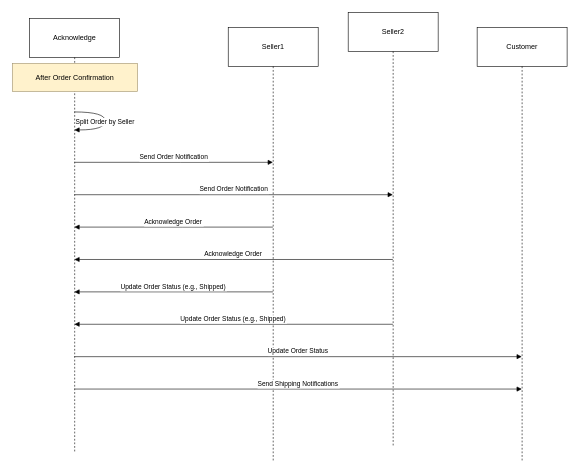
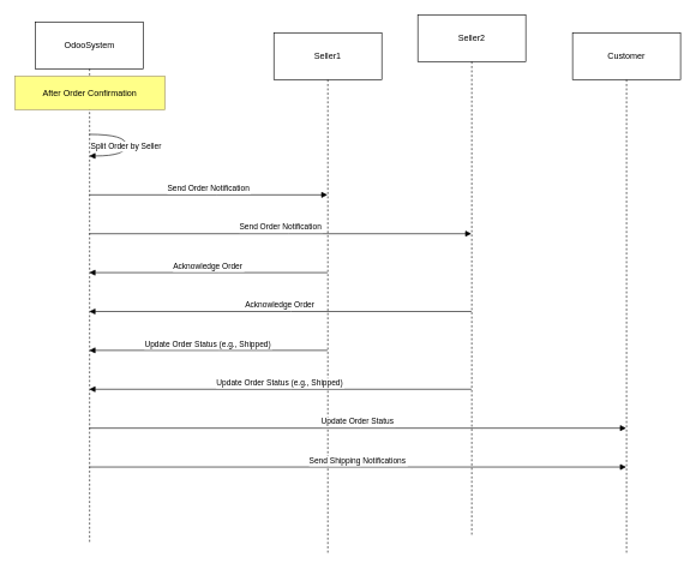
  <mxCell id="0" />
  <mxCell id="1" parent="0" />
- <mxCell id="2" value="Acknowledge" style="shape=umlLifeline;perimeter=lifelinePerimeter;whiteSpace=wrap;container=1;dropTarget=0;collapsible=0;recursiveResize=0;outlineConnect=0;portConstraint=eastwest;newEdgeStyle={&quot;edgeStyle&quot;:&quot;elbowEdgeStyle&quot;,&quot;elbow&quot;:&quot;vertical&quot;,&quot;curved&quot;:0,&quot;rounded&quot;:0};size=65;" vertex="1" parent="1"><mxGeometry x="49" y="30" width="150" height="723" as="geometry" /></mxCell>
+ <mxCell id="2" value="OdooSystem" style="shape=umlLifeline;perimeter=lifelinePerimeter;whiteSpace=wrap;container=1;dropTarget=0;collapsible=0;recursiveResize=0;outlineConnect=0;portConstraint=eastwest;newEdgeStyle={&quot;edgeStyle&quot;:&quot;elbowEdgeStyle&quot;,&quot;elbow&quot;:&quot;vertical&quot;,&quot;curved&quot;:0,&quot;rounded&quot;:0};size=65;" vertex="1" parent="1"><mxGeometry x="49" y="30" width="150" height="723" as="geometry" /></mxCell>
  <mxCell id="3" value="Seller1" style="shape=umlLifeline;perimeter=lifelinePerimeter;whiteSpace=wrap;container=1;dropTarget=0;collapsible=0;recursiveResize=0;outlineConnect=0;portConstraint=eastwest;newEdgeStyle={&quot;edgeStyle&quot;:&quot;elbowEdgeStyle&quot;,&quot;elbow&quot;:&quot;vertical&quot;,&quot;curved&quot;:0,&quot;rounded&quot;:0};size=65;" vertex="1" parent="1"><mxGeometry x="380" y="45" width="150" height="723" as="geometry" /></mxCell>
  <mxCell id="4" value="Seller2" style="shape=umlLifeline;perimeter=lifelinePerimeter;whiteSpace=wrap;container=1;dropTarget=0;collapsible=0;recursiveResize=0;outlineConnect=0;portConstraint=eastwest;newEdgeStyle={&quot;edgeStyle&quot;:&quot;elbowEdgeStyle&quot;,&quot;elbow&quot;:&quot;vertical&quot;,&quot;curved&quot;:0,&quot;rounded&quot;:0};size=65;" vertex="1" parent="1"><mxGeometry x="580" y="20" width="150" height="723" as="geometry" /></mxCell>
  <mxCell id="5" value="Customer" style="shape=umlLifeline;perimeter=lifelinePerimeter;whiteSpace=wrap;container=1;dropTarget=0;collapsible=0;recursiveResize=0;outlineConnect=0;portConstraint=eastwest;newEdgeStyle={&quot;edgeStyle&quot;:&quot;elbowEdgeStyle&quot;,&quot;elbow&quot;:&quot;vertical&quot;,&quot;curved&quot;:0,&quot;rounded&quot;:0};size=65;" vertex="1" parent="1"><mxGeometry x="795" y="45" width="150" height="723" as="geometry" /></mxCell>
  <mxCell id="6" value="Split Order by Seller" style="curved=1;endArrow=block;rounded=0;" edge="1" parent="1" source="2" target="2"><mxGeometry relative="1" as="geometry"><Array as="points"><mxPoint x="175" y="186" /><mxPoint x="175" y="216" /></Array></mxGeometry></mxCell>
  <mxCell id="7" value="Send Order Notification" style="verticalAlign=bottom;edgeStyle=elbowEdgeStyle;elbow=vertical;curved=0;rounded=0;endArrow=block;" edge="1" parent="1" source="2" target="3"><mxGeometry relative="1" as="geometry"><Array as="points"><mxPoint x="301" y="270" /></Array></mxGeometry></mxCell>
  <mxCell id="8" value="Send Order Notification" style="verticalAlign=bottom;edgeStyle=elbowEdgeStyle;elbow=vertical;curved=0;rounded=0;endArrow=block;" edge="1" parent="1" source="2" target="4"><mxGeometry relative="1" as="geometry"><Array as="points"><mxPoint x="401" y="324" /></Array></mxGeometry></mxCell>
  <mxCell id="9" value="Acknowledge Order" style="verticalAlign=bottom;edgeStyle=elbowEdgeStyle;elbow=vertical;curved=0;rounded=0;endArrow=block;" edge="1" parent="1" source="3" target="2"><mxGeometry relative="1" as="geometry"><Array as="points"><mxPoint x="304" y="378" /></Array></mxGeometry></mxCell>
  <mxCell id="10" value="Acknowledge Order" style="verticalAlign=bottom;edgeStyle=elbowEdgeStyle;elbow=vertical;curved=0;rounded=0;endArrow=block;" edge="1" parent="1" source="4" target="2"><mxGeometry relative="1" as="geometry"><Array as="points"><mxPoint x="404" y="432" /></Array></mxGeometry></mxCell>
  <mxCell id="11" value="Update Order Status (e.g., Shipped)" style="verticalAlign=bottom;edgeStyle=elbowEdgeStyle;elbow=vertical;curved=0;rounded=0;endArrow=block;" edge="1" parent="1" source="3" target="2"><mxGeometry relative="1" as="geometry"><Array as="points"><mxPoint x="304" y="486" /></Array></mxGeometry></mxCell>
  <mxCell id="12" value="Update Order Status (e.g., Shipped)" style="verticalAlign=bottom;edgeStyle=elbowEdgeStyle;elbow=vertical;curved=0;rounded=0;endArrow=block;" edge="1" parent="1" source="4" target="2"><mxGeometry relative="1" as="geometry"><Array as="points"><mxPoint x="404" y="540" /></Array></mxGeometry></mxCell>
  <mxCell id="13" value="Update Order Status" style="verticalAlign=bottom;edgeStyle=elbowEdgeStyle;elbow=vertical;curved=0;rounded=0;endArrow=block;" edge="1" parent="1" source="2" target="5"><mxGeometry relative="1" as="geometry"><Array as="points"><mxPoint x="501" y="594" /></Array></mxGeometry></mxCell>
  <mxCell id="14" value="Send Shipping Notifications" style="verticalAlign=bottom;edgeStyle=elbowEdgeStyle;elbow=vertical;curved=0;rounded=0;endArrow=block;" edge="1" parent="1" source="2" target="5"><mxGeometry relative="1" as="geometry"><Array as="points"><mxPoint x="501" y="648" /></Array></mxGeometry></mxCell>
- <mxCell id="15" value="After Order Confirmation" style="fillColor=#fff2cc;strokeColor=#9E916F;" vertex="1" parent="1"><mxGeometry x="20" y="105" width="209" height="47" as="geometry" /></mxCell>
+ <mxCell id="15" value="After Order Confirmation" style="fillColor=#ffff88;strokeColor=#9E916F;" vertex="1" parent="1"><mxGeometry x="20" y="105" width="209" height="47" as="geometry" /></mxCell>
